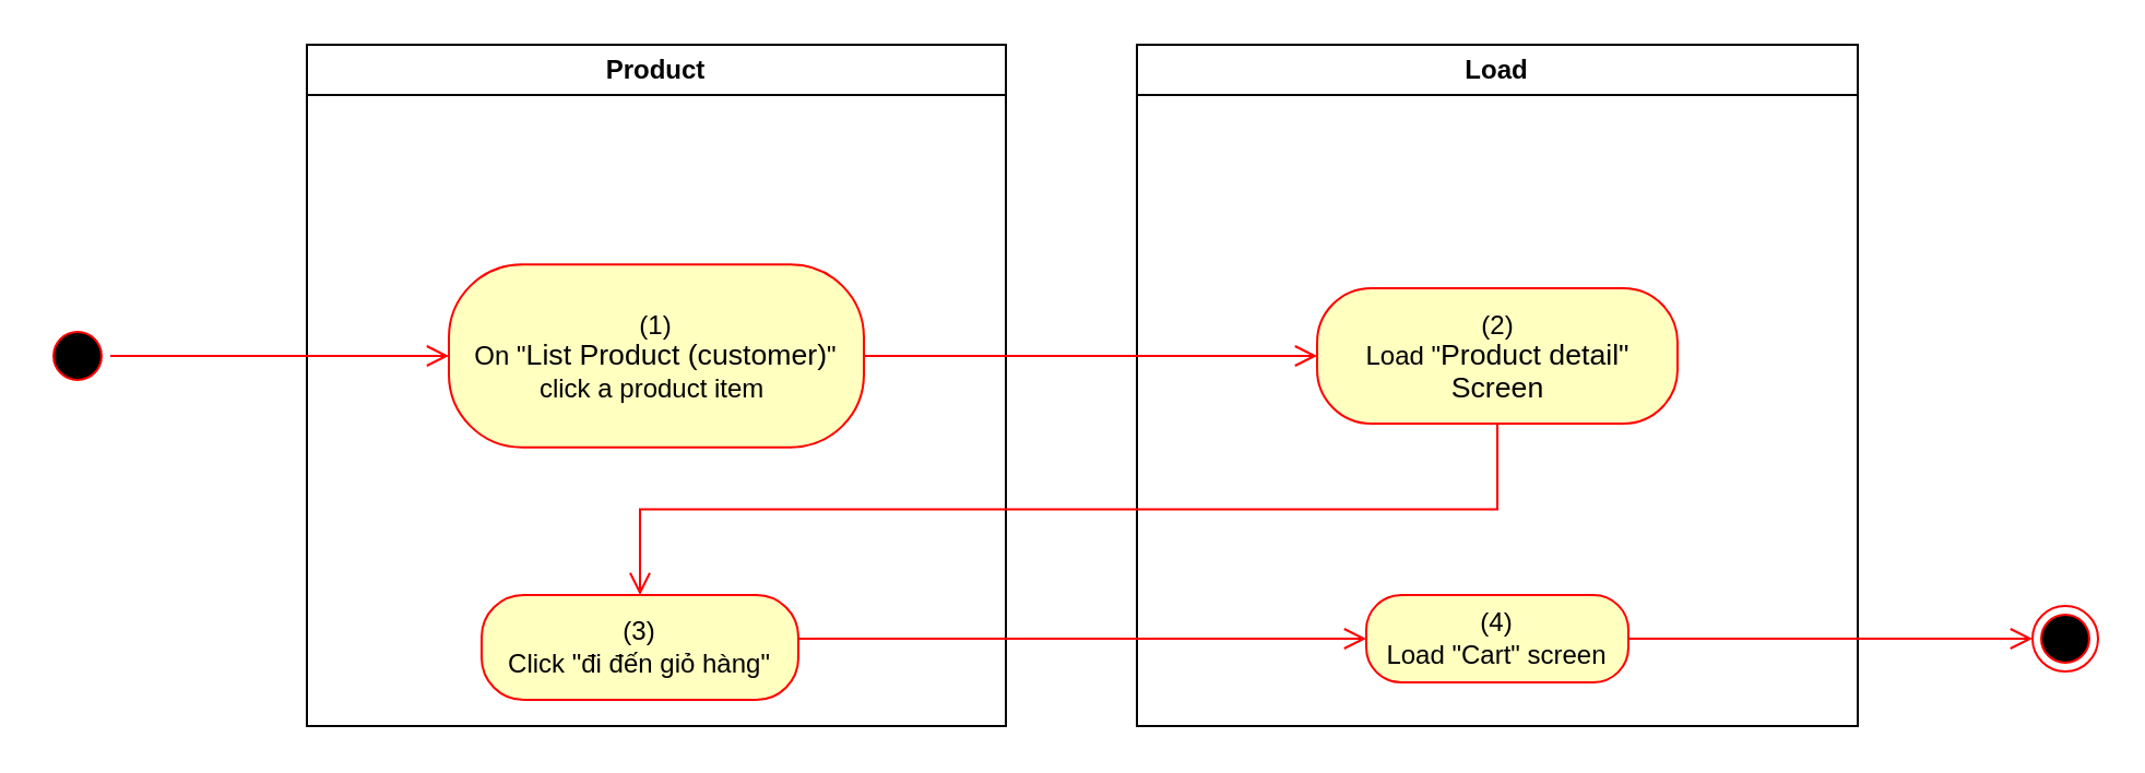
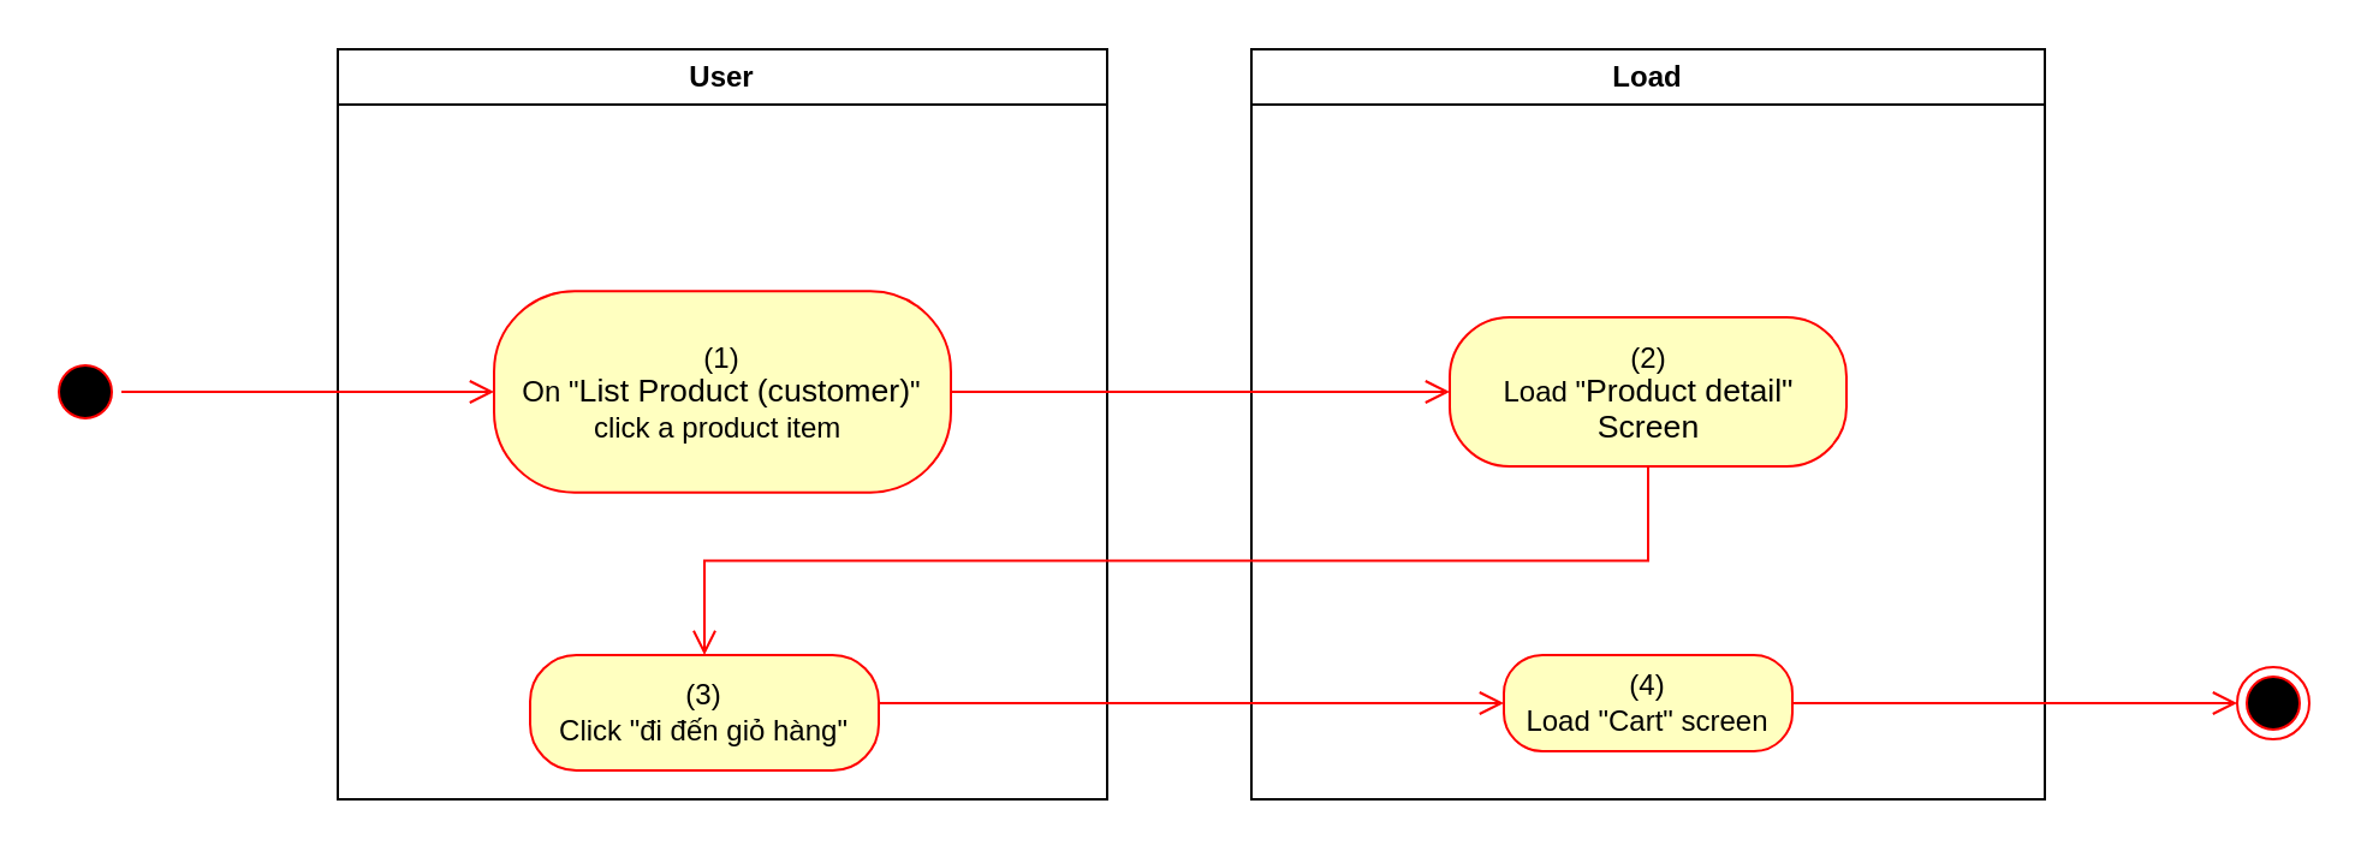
  <mxCell id="0" />
  <mxCell id="1" parent="0" />
- <mxCell id="2" value="Product" style="swimlane;whiteSpace=wrap" vertex="1" parent="1"><mxGeometry x="140" y="20" width="320" height="312" as="geometry"><mxRectangle x="120" y="128" width="60" height="23" as="alternateBounds" /></mxGeometry></mxCell>
+ <mxCell id="2" value="User" style="swimlane;whiteSpace=wrap" vertex="1" parent="1"><mxGeometry x="140" y="20" width="320" height="312" as="geometry"><mxRectangle x="120" y="128" width="60" height="23" as="alternateBounds" /></mxGeometry></mxCell>
  <mxCell id="3" value="&lt;span&gt;(1)&lt;/span&gt;&lt;br style=&quot;padding: 0px ; margin: 0px&quot;&gt;&lt;span&gt;On &quot;&lt;/span&gt;&lt;span lang=&quot;EN-GB&quot; style=&quot;font-size: 10.0pt ; line-height: 107% ; font-family: &amp;#34;arial&amp;#34; , sans-serif&quot;&gt;List Product (customer)&lt;/span&gt;&lt;span&gt;&quot; click a product item&amp;nbsp;&lt;/span&gt;" style="rounded=1;whiteSpace=wrap;html=1;arcSize=40;fontColor=#000000;fillColor=#ffffc0;strokeColor=#ff0000;" vertex="1" parent="2"><mxGeometry x="65" y="100.63" width="190" height="83.75" as="geometry" /></mxCell>
  <mxCell id="4" value="(3)&lt;br&gt;Click &quot;đi đến giỏ hàng&quot;" style="rounded=1;whiteSpace=wrap;html=1;arcSize=40;fontColor=#000000;fillColor=#ffffc0;strokeColor=#ff0000;" vertex="1" parent="2"><mxGeometry x="80" y="252" width="145" height="48" as="geometry" /></mxCell>
  <mxCell id="5" value="Load" style="swimlane;whiteSpace=wrap;startSize=23;" vertex="1" parent="1"><mxGeometry x="520" y="20" width="330" height="312" as="geometry" /></mxCell>
  <mxCell id="6" value="(2)&lt;br&gt;Load &quot;&lt;span lang=&quot;EN-GB&quot; style=&quot;font-size: 10pt ; line-height: 107% ; font-family: &amp;#34;arial&amp;#34; , sans-serif&quot;&gt;&lt;span lang=&quot;EN-GB&quot; style=&quot;font-size: 10.0pt ; line-height: 107% ; font-family: &amp;#34;arial&amp;#34; , sans-serif&quot;&gt;Product detail&lt;/span&gt;&quot;&lt;br&gt;Screen&lt;br&gt;&lt;/span&gt;" style="rounded=1;whiteSpace=wrap;html=1;arcSize=40;fontColor=#000000;fillColor=#ffffc0;strokeColor=#ff0000;" vertex="1" parent="5"><mxGeometry x="82.5" y="111.5" width="165" height="62" as="geometry" /></mxCell>
  <mxCell id="7" value="(4)&lt;br&gt;Load &quot;Cart&quot; screen" style="rounded=1;whiteSpace=wrap;html=1;arcSize=40;fontColor=#000000;fillColor=#ffffc0;strokeColor=#ff0000;" vertex="1" parent="5"><mxGeometry x="105" y="252" width="120" height="40" as="geometry" /></mxCell>
  <mxCell id="8" value="" style="ellipse;html=1;shape=startState;fillColor=#000000;strokeColor=#ff0000;" vertex="1" parent="1"><mxGeometry x="20" y="147.5" width="30" height="30" as="geometry" /></mxCell>
  <mxCell id="9" value="" style="edgeStyle=orthogonalEdgeStyle;html=1;verticalAlign=bottom;endArrow=open;endSize=8;strokeColor=#ff0000;rounded=0;entryX=0;entryY=0.5;entryDx=0;entryDy=0;" edge="1" parent="1" source="8" target="3"><mxGeometry relative="1" as="geometry"><mxPoint x="200" y="145" as="targetPoint" /></mxGeometry></mxCell>
  <mxCell id="10" value="" style="edgeStyle=orthogonalEdgeStyle;html=1;verticalAlign=bottom;endArrow=open;endSize=8;strokeColor=#ff0000;rounded=0;entryX=0;entryY=0.5;entryDx=0;entryDy=0;" edge="1" parent="1" source="3" target="6"><mxGeometry relative="1" as="geometry"><mxPoint x="600" y="163" as="targetPoint" /></mxGeometry></mxCell>
  <mxCell id="11" value="" style="ellipse;html=1;shape=endState;fillColor=#000000;strokeColor=#ff0000;" vertex="1" parent="1"><mxGeometry x="930" y="277" width="30" height="30" as="geometry" /></mxCell>
  <mxCell id="12" value="" style="edgeStyle=orthogonalEdgeStyle;html=1;verticalAlign=bottom;endArrow=open;endSize=8;strokeColor=#ff0000;rounded=0;exitX=0.5;exitY=1;exitDx=0;exitDy=0;entryX=0.5;entryY=0;entryDx=0;entryDy=0;" edge="1" parent="1" source="6" target="4"><mxGeometry relative="1" as="geometry"><mxPoint x="820" y="652" as="targetPoint" /><mxPoint x="850" y="677" as="sourcePoint" /></mxGeometry></mxCell>
  <mxCell id="13" value="" style="edgeStyle=orthogonalEdgeStyle;html=1;verticalAlign=bottom;endArrow=open;endSize=8;strokeColor=#ff0000;rounded=0;entryX=0;entryY=0.5;entryDx=0;entryDy=0;" edge="1" source="4" parent="1" target="7"><mxGeometry relative="1" as="geometry"><mxPoint x="293" y="372" as="targetPoint" /><Array as="points"><mxPoint x="470" y="292" /><mxPoint x="470" y="292" /></Array></mxGeometry></mxCell>
  <mxCell id="14" value="" style="edgeStyle=orthogonalEdgeStyle;html=1;verticalAlign=bottom;endArrow=open;endSize=8;strokeColor=#ff0000;rounded=0;entryX=0;entryY=0.5;entryDx=0;entryDy=0;" edge="1" source="7" parent="1" target="11"><mxGeometry relative="1" as="geometry"><mxPoint x="685" y="372" as="targetPoint" /></mxGeometry></mxCell>
